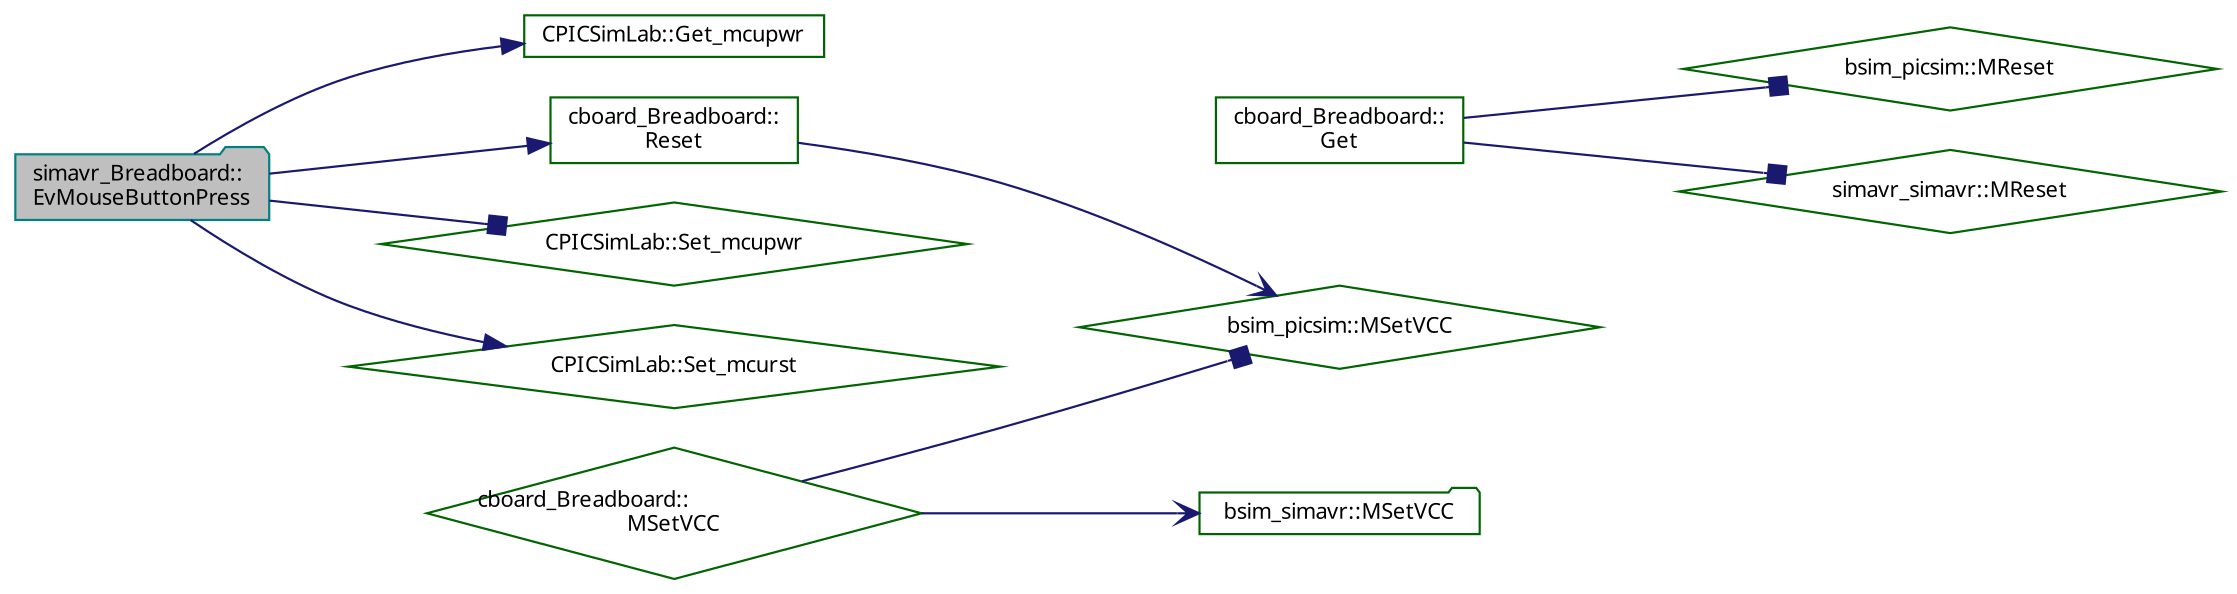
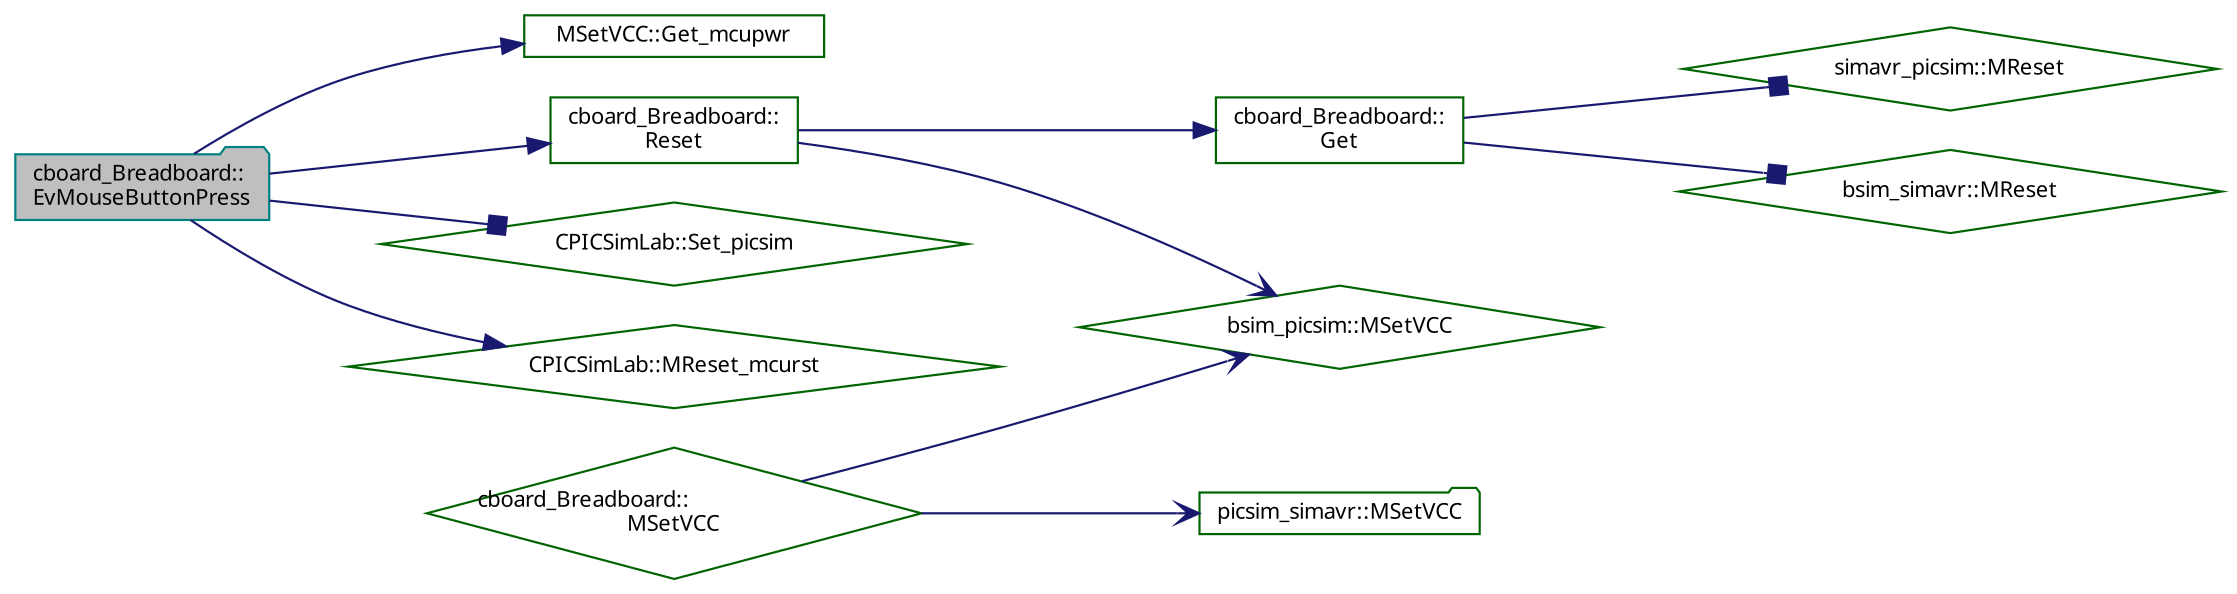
  digraph {
    fontname="Noto Sans"
    rankdir=LR
    node [color=darkgreen fillcolor=white fontname="Noto Sans" fontsize=10 shape=diamond style=filled]
    edge [arrowhead=normal color=midnightblue fontname="Noto Sans" fontsize=10 labelfontname=Helvetica labelfontsize=10 style=solid]
-   n1 [color=teal fillcolor=grey75 fontcolor=black height=0.2 label="simavr_Breadboard::\lEvMouseButtonPress" shape=folder width=0.4]
-   n2 [height=0.2 label="CPICSimLab::Get_mcupwr" shape=box width=0.4]
+   n1 [color=teal fillcolor=grey75 fontcolor=black height=0.2 label="cboard_Breadboard::\lEvMouseButtonPress" shape=folder width=0.4]
+   n2 [height=0.2 label="MSetVCC::Get_mcupwr" shape=box width=0.4]
    n3 [height=0.2 label="cboard_Breadboard::\lReset" shape=box width=0.4]
-   n4 [height=0.2 label="CPICSimLab::Set_mcupwr" width=0.4]
-   n5 [height=0.2 label="CPICSimLab::Set_mcurst" width=0.4]
+   n4 [height=0.2 label="CPICSimLab::Set_picsim" width=0.4]
+   n5 [height=0.2 label="CPICSimLab::MReset_mcurst" width=0.4]
    n6 [height=0.2 label="cboard_Breadboard::\lGet" shape=box width=0.4]
    n7 [height=0.2 label="bsim_picsim::MSetVCC" width=0.4]
-   n8 [height=0.2 label="bsim_picsim::MReset" width=0.4]
-   n9 [height=0.2 label="simavr_simavr::MReset" width=0.4]
+   n8 [height=0.2 label="simavr_picsim::MReset" width=0.4]
+   n9 [height=0.2 label="bsim_simavr::MReset" width=0.4]
    n10 [height=0.2 label="cboard_Breadboard::\lMSetVCC" width=0.4]
-   n11 [height=0.2 label="bsim_simavr::MSetVCC" shape=folder width=0.4]
+   n11 [height=0.2 label="picsim_simavr::MSetVCC" shape=folder width=0.4]
    n1 -> n2
    n1 -> n3
    n1 -> n4 [arrowhead=box]
    n1 -> n5
+   n3 -> n6
    n3 -> n7 [arrowhead=vee]
    n6 -> n8 [arrowhead=box]
    n6 -> n9 [arrowhead=box]
-   n10 -> n7 [arrowhead=box]
+   n10 -> n7 [arrowhead=vee]
    n10 -> n11 [arrowhead=vee]
  }
